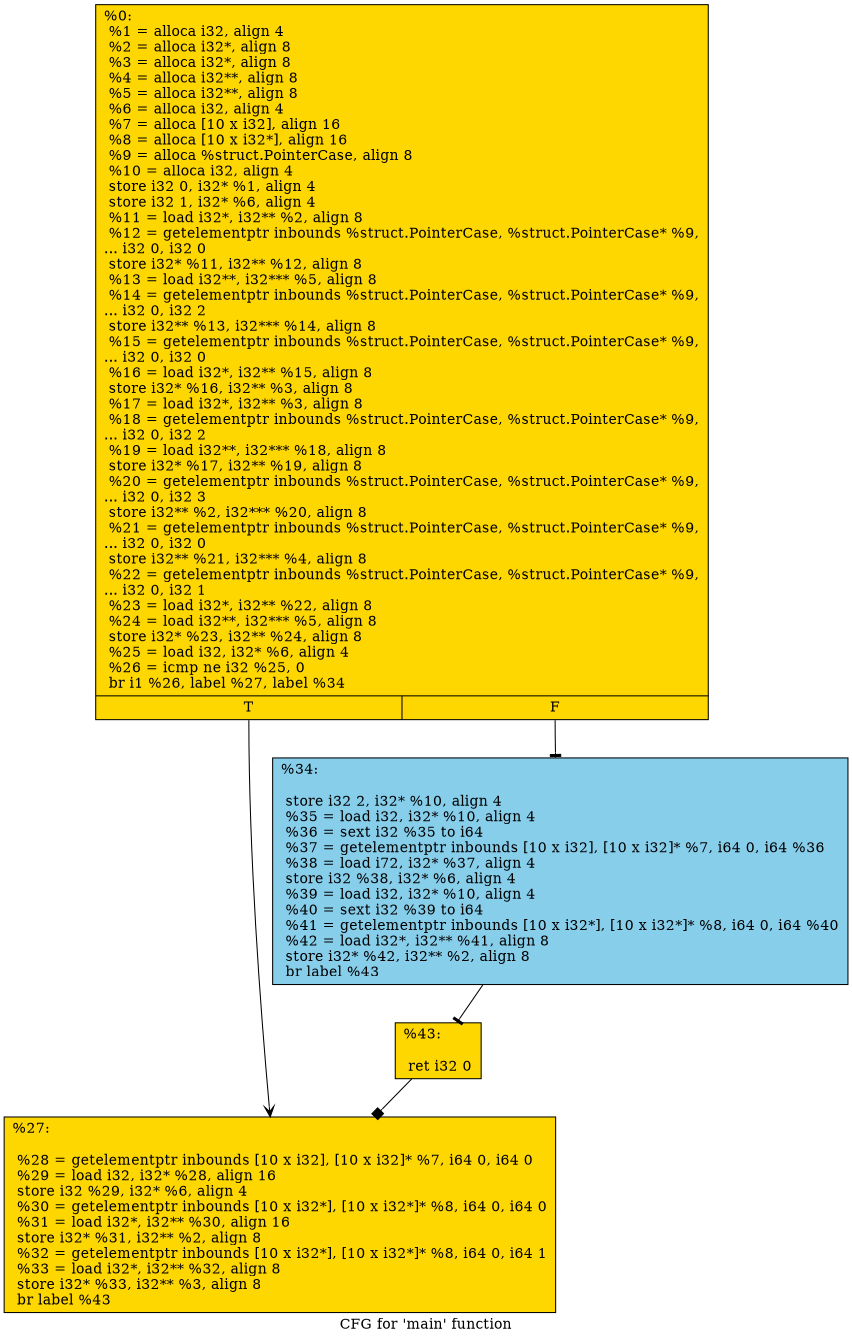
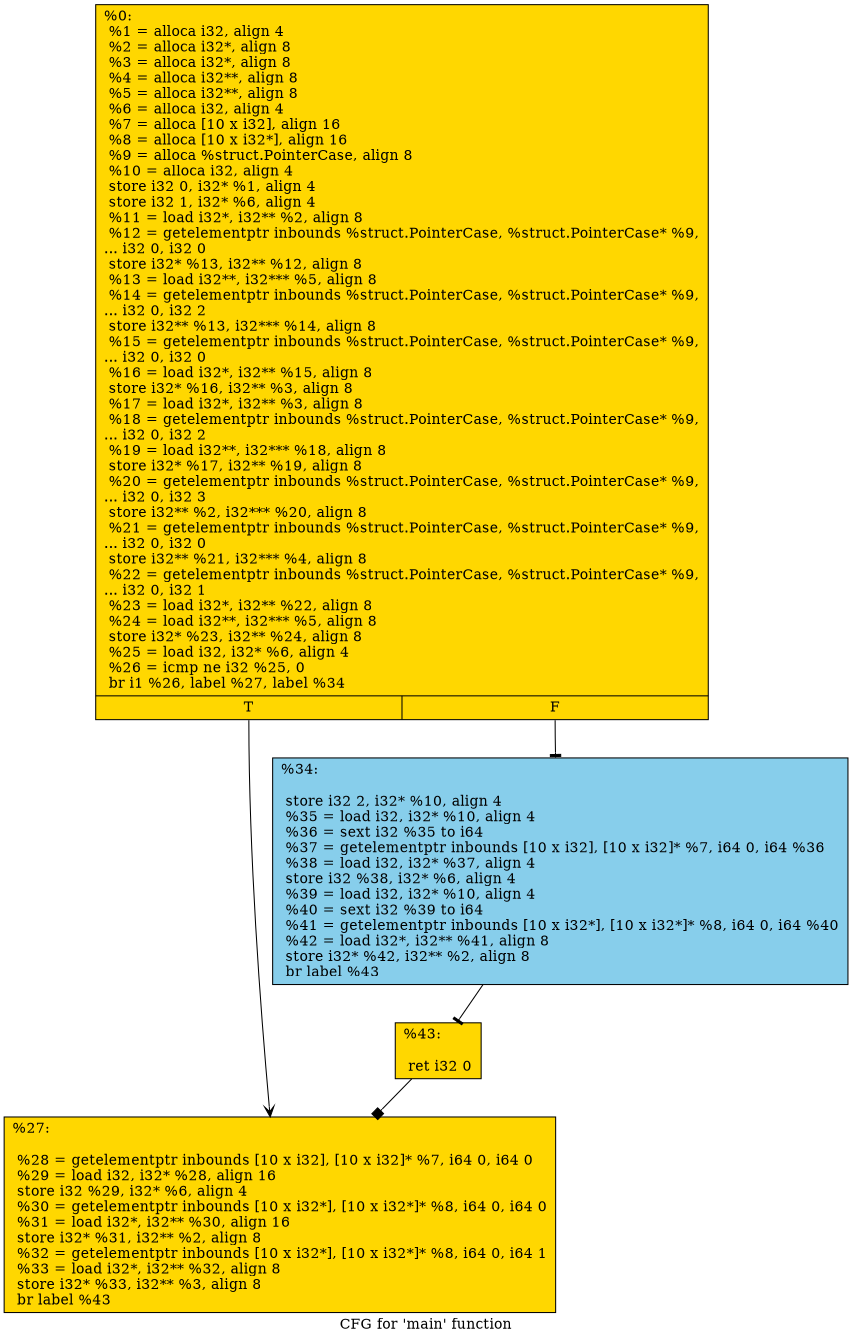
  digraph {
    label="CFG for 'main' function"
    node [fillcolor=gold shape=record style=filled]
    edge [arrowhead=tee]
-   n1 [label="{%0:\l  %1 = alloca i32, align 4\l  %2 = alloca i32*, align 8\l  %3 = alloca i32*, align 8\l  %4 = alloca i32**, align 8\l  %5 = alloca i32**, align 8\l  %6 = alloca i32, align 4\l  %7 = alloca [10 x i32], align 16\l  %8 = alloca [10 x i32*], align 16\l  %9 = alloca %struct.PointerCase, align 8\l  %10 = alloca i32, align 4\l  store i32 0, i32* %1, align 4\l  store i32 1, i32* %6, align 4\l  %11 = load i32*, i32** %2, align 8\l  %12 = getelementptr inbounds %struct.PointerCase, %struct.PointerCase* %9,\l... i32 0, i32 0\l  store i32* %11, i32** %12, align 8\l  %13 = load i32**, i32*** %5, align 8\l  %14 = getelementptr inbounds %struct.PointerCase, %struct.PointerCase* %9,\l... i32 0, i32 2\l  store i32** %13, i32*** %14, align 8\l  %15 = getelementptr inbounds %struct.PointerCase, %struct.PointerCase* %9,\l... i32 0, i32 0\l  %16 = load i32*, i32** %15, align 8\l  store i32* %16, i32** %3, align 8\l  %17 = load i32*, i32** %3, align 8\l  %18 = getelementptr inbounds %struct.PointerCase, %struct.PointerCase* %9,\l... i32 0, i32 2\l  %19 = load i32**, i32*** %18, align 8\l  store i32* %17, i32** %19, align 8\l  %20 = getelementptr inbounds %struct.PointerCase, %struct.PointerCase* %9,\l... i32 0, i32 3\l  store i32** %2, i32*** %20, align 8\l  %21 = getelementptr inbounds %struct.PointerCase, %struct.PointerCase* %9,\l... i32 0, i32 0\l  store i32** %21, i32*** %4, align 8\l  %22 = getelementptr inbounds %struct.PointerCase, %struct.PointerCase* %9,\l... i32 0, i32 1\l  %23 = load i32*, i32** %22, align 8\l  %24 = load i32**, i32*** %5, align 8\l  store i32* %23, i32** %24, align 8\l  %25 = load i32, i32* %6, align 4\l  %26 = icmp ne i32 %25, 0\l  br i1 %26, label %27, label %34\l|{<s0>T|<s1>F}}"]
+   n1 [label="{%0:\l  %1 = alloca i32, align 4\l  %2 = alloca i32*, align 8\l  %3 = alloca i32*, align 8\l  %4 = alloca i32**, align 8\l  %5 = alloca i32**, align 8\l  %6 = alloca i32, align 4\l  %7 = alloca [10 x i32], align 16\l  %8 = alloca [10 x i32*], align 16\l  %9 = alloca %struct.PointerCase, align 8\l  %10 = alloca i32, align 4\l  store i32 0, i32* %1, align 4\l  store i32 1, i32* %6, align 4\l  %11 = load i32*, i32** %2, align 8\l  %12 = getelementptr inbounds %struct.PointerCase, %struct.PointerCase* %9,\l... i32 0, i32 0\l  store i32* %13, i32** %12, align 8\l  %13 = load i32**, i32*** %5, align 8\l  %14 = getelementptr inbounds %struct.PointerCase, %struct.PointerCase* %9,\l... i32 0, i32 2\l  store i32** %13, i32*** %14, align 8\l  %15 = getelementptr inbounds %struct.PointerCase, %struct.PointerCase* %9,\l... i32 0, i32 0\l  %16 = load i32*, i32** %15, align 8\l  store i32* %16, i32** %3, align 8\l  %17 = load i32*, i32** %3, align 8\l  %18 = getelementptr inbounds %struct.PointerCase, %struct.PointerCase* %9,\l... i32 0, i32 2\l  %19 = load i32**, i32*** %18, align 8\l  store i32* %17, i32** %19, align 8\l  %20 = getelementptr inbounds %struct.PointerCase, %struct.PointerCase* %9,\l... i32 0, i32 3\l  store i32** %2, i32*** %20, align 8\l  %21 = getelementptr inbounds %struct.PointerCase, %struct.PointerCase* %9,\l... i32 0, i32 0\l  store i32** %21, i32*** %4, align 8\l  %22 = getelementptr inbounds %struct.PointerCase, %struct.PointerCase* %9,\l... i32 0, i32 1\l  %23 = load i32*, i32** %22, align 8\l  %24 = load i32**, i32*** %5, align 8\l  store i32* %23, i32** %24, align 8\l  %25 = load i32, i32* %6, align 4\l  %26 = icmp ne i32 %25, 0\l  br i1 %26, label %27, label %34\l|{<s0>T|<s1>F}}"]
    n2 [label="{%27:\l\l  %28 = getelementptr inbounds [10 x i32], [10 x i32]* %7, i64 0, i64 0\l  %29 = load i32, i32* %28, align 16\l  store i32 %29, i32* %6, align 4\l  %30 = getelementptr inbounds [10 x i32*], [10 x i32*]* %8, i64 0, i64 0\l  %31 = load i32*, i32** %30, align 16\l  store i32* %31, i32** %2, align 8\l  %32 = getelementptr inbounds [10 x i32*], [10 x i32*]* %8, i64 0, i64 1\l  %33 = load i32*, i32** %32, align 8\l  store i32* %33, i32** %3, align 8\l  br label %43\l}"]
-   n3 [fillcolor=skyblue label="{%34:\l\l  store i32 2, i32* %10, align 4\l  %35 = load i32, i32* %10, align 4\l  %36 = sext i32 %35 to i64\l  %37 = getelementptr inbounds [10 x i32], [10 x i32]* %7, i64 0, i64 %36\l  %38 = load i72, i32* %37, align 4\l  store i32 %38, i32* %6, align 4\l  %39 = load i32, i32* %10, align 4\l  %40 = sext i32 %39 to i64\l  %41 = getelementptr inbounds [10 x i32*], [10 x i32*]* %8, i64 0, i64 %40\l  %42 = load i32*, i32** %41, align 8\l  store i32* %42, i32** %2, align 8\l  br label %43\l}"]
+   n3 [fillcolor=skyblue label="{%34:\l\l  store i32 2, i32* %10, align 4\l  %35 = load i32, i32* %10, align 4\l  %36 = sext i32 %35 to i64\l  %37 = getelementptr inbounds [10 x i32], [10 x i32]* %7, i64 0, i64 %36\l  %38 = load i32, i32* %37, align 4\l  store i32 %38, i32* %6, align 4\l  %39 = load i32, i32* %10, align 4\l  %40 = sext i32 %39 to i64\l  %41 = getelementptr inbounds [10 x i32*], [10 x i32*]* %8, i64 0, i64 %40\l  %42 = load i32*, i32** %41, align 8\l  store i32* %42, i32** %2, align 8\l  br label %43\l}"]
    n4 [label="{%43:\l\l  ret i32 0\l}"]
    n1 -> n2 [arrowhead=vee tailport=s0]
    n1 -> n3 [tailport=s1]
    n3 -> n4
    n4 -> n2 [arrowhead=box]
  }
